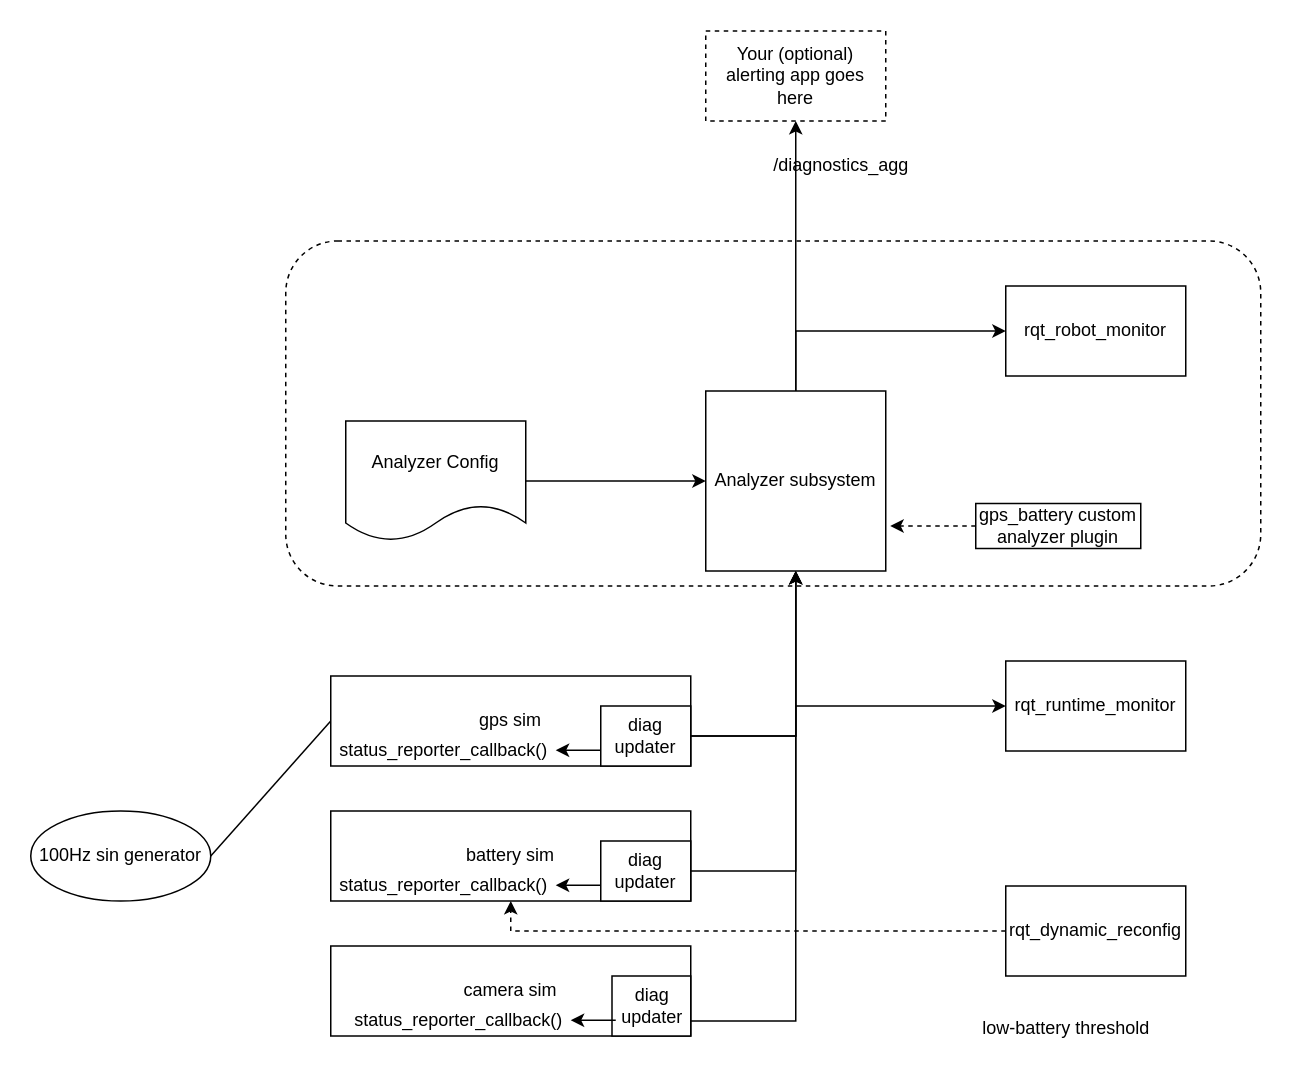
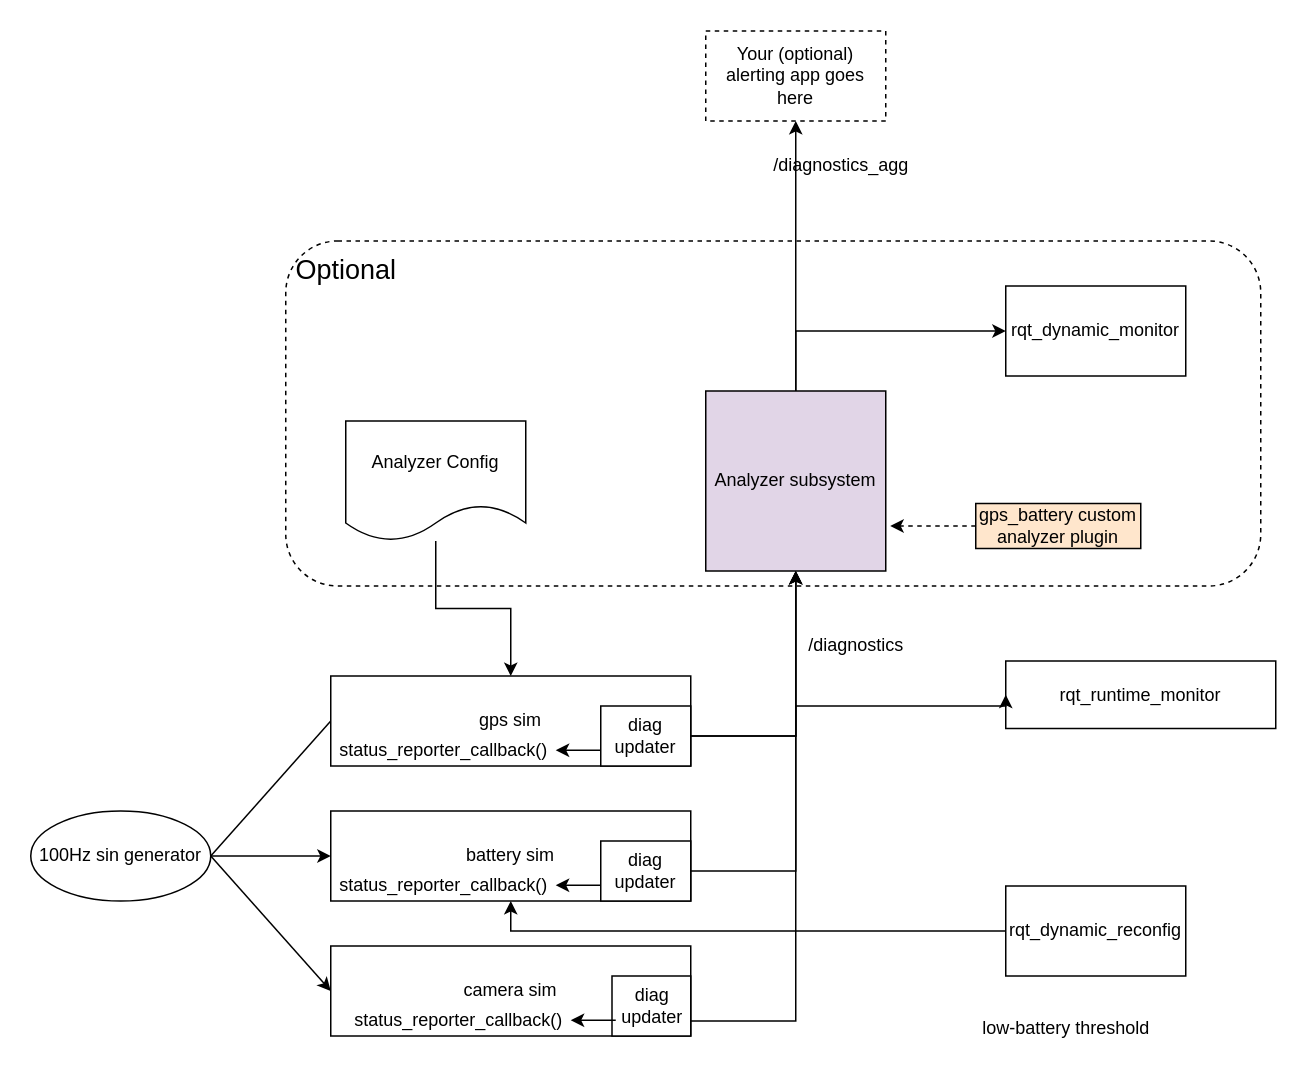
  <mxCell id="0" />
  <mxCell id="1" parent="0" />
  <mxCell id="2" value="" style="rounded=1;whiteSpace=wrap;html=1;dashed=1;" parent="1" vertex="1"><mxGeometry x="190" y="160" width="650" height="230" as="geometry" /></mxCell>
  <mxCell id="3" value="camera sim" style="rounded=0;whiteSpace=wrap;html=1;" parent="1" vertex="1"><mxGeometry x="220" y="630" width="240" height="60" as="geometry" /></mxCell>
+ <mxCell id="4" value="" style="edgeStyle=orthogonalEdgeStyle;rounded=0;orthogonalLoop=1;jettySize=auto;html=1;" parent="1" source="5" target="20" edge="1"><mxGeometry relative="1" as="geometry" /></mxCell>
  <mxCell id="5" value="100Hz sin generator" style="ellipse;whiteSpace=wrap;html=1;" parent="1" vertex="1"><mxGeometry x="20" y="540" width="120" height="60" as="geometry" /></mxCell>
  <mxCell id="6" value="" style="rounded=0;orthogonalLoop=1;jettySize=auto;html=1;exitX=1;exitY=0.5;exitDx=0;exitDy=0;entryX=0;entryY=0.5;entryDx=0;entryDy=0;endArrow=none;" parent="1" source="5" target="14" edge="1"><mxGeometry relative="1" as="geometry" /></mxCell>
+ <mxCell id="7" value="" style="edgeStyle=none;rounded=0;orthogonalLoop=1;jettySize=auto;html=1;exitX=1;exitY=0.5;exitDx=0;exitDy=0;entryX=0;entryY=0.5;entryDx=0;entryDy=0;" parent="1" source="5" target="3" edge="1"><mxGeometry relative="1" as="geometry" /></mxCell>
  <mxCell id="8" style="edgeStyle=orthogonalEdgeStyle;rounded=0;orthogonalLoop=1;jettySize=auto;html=1;exitX=1;exitY=0.75;exitDx=0;exitDy=0;entryX=0.5;entryY=1;entryDx=0;entryDy=0;" parent="1" source="39" target="11" edge="1"><mxGeometry relative="1" as="geometry"><mxPoint x="530" y="240" as="targetPoint" /></mxGeometry></mxCell>
  <mxCell id="9" style="edgeStyle=orthogonalEdgeStyle;rounded=0;orthogonalLoop=1;jettySize=auto;html=1;exitX=1;exitY=0.5;exitDx=0;exitDy=0;entryX=0.5;entryY=1;entryDx=0;entryDy=0;" parent="1" source="21" target="11" edge="1"><mxGeometry relative="1" as="geometry"><mxPoint x="530" y="240" as="targetPoint" /></mxGeometry></mxCell>
  <mxCell id="10" style="edgeStyle=orthogonalEdgeStyle;rounded=0;orthogonalLoop=1;jettySize=auto;html=1;exitX=1;exitY=0.5;exitDx=0;exitDy=0;entryX=0.5;entryY=1;entryDx=0;entryDy=0;" parent="1" source="15" target="11" edge="1"><mxGeometry relative="1" as="geometry" /></mxCell>
- <mxCell id="11" value="Analyzer subsystem" style="rounded=0;whiteSpace=wrap;html=1;" parent="1" vertex="1"><mxGeometry x="470" y="260" width="120" height="120" as="geometry" /></mxCell>
+ <mxCell id="11" value="Analyzer subsystem" style="rounded=0;whiteSpace=wrap;html=1;fillColor=#e1d5e7;" parent="1" vertex="1"><mxGeometry x="470" y="260" width="120" height="120" as="geometry" /></mxCell>
+ <mxCell id="12" value="/diagnostics" style="text;html=1;align=center;verticalAlign=middle;resizable=0;points=[];autosize=1;strokeColor=none;fillColor=none;" parent="1" vertex="1"><mxGeometry x="530" y="420" width="80" height="20" as="geometry" /></mxCell>
  <mxCell id="13" value="" style="group" parent="1" vertex="1" connectable="0"><mxGeometry x="220" y="450" width="240" height="60" as="geometry" /></mxCell>
  <mxCell id="14" value="gps sim" style="rounded=0;whiteSpace=wrap;html=1;" parent="13" vertex="1"><mxGeometry width="240" height="60" as="geometry" /></mxCell>
  <mxCell id="15" value="diag&lt;br&gt;updater" style="rounded=0;whiteSpace=wrap;html=1;" parent="13" vertex="1"><mxGeometry x="180" y="20" width="60" height="40" as="geometry" /></mxCell>
  <mxCell id="16" value="" style="group" parent="13" vertex="1" connectable="0"><mxGeometry y="40" width="180" height="20" as="geometry" /></mxCell>
  <mxCell id="17" value="status_reporter_callback()" style="text;html=1;align=center;verticalAlign=middle;resizable=0;points=[];autosize=1;strokeColor=none;fillColor=none;" parent="16" vertex="1"><mxGeometry width="150" height="20" as="geometry" /></mxCell>
  <mxCell id="18" value="" style="endArrow=classic;html=1;rounded=0;" parent="16" edge="1"><mxGeometry width="50" height="50" relative="1" as="geometry"><mxPoint x="180" y="9.5" as="sourcePoint" /><mxPoint x="150" y="9.5" as="targetPoint" /></mxGeometry></mxCell>
  <mxCell id="19" value="" style="group" parent="1" vertex="1" connectable="0"><mxGeometry x="220" y="540" width="240" height="60" as="geometry" /></mxCell>
  <mxCell id="20" value="battery sim" style="rounded=0;whiteSpace=wrap;html=1;" parent="19" vertex="1"><mxGeometry width="240" height="60" as="geometry" /></mxCell>
  <mxCell id="21" value="diag&lt;br&gt;updater" style="rounded=0;whiteSpace=wrap;html=1;" parent="19" vertex="1"><mxGeometry x="180" y="20" width="60" height="40" as="geometry" /></mxCell>
  <mxCell id="22" value="" style="group" parent="19" vertex="1" connectable="0"><mxGeometry y="40" width="180" height="20" as="geometry" /></mxCell>
  <mxCell id="23" value="status_reporter_callback()" style="text;html=1;align=center;verticalAlign=middle;resizable=0;points=[];autosize=1;strokeColor=none;fillColor=none;" parent="22" vertex="1"><mxGeometry width="150" height="20" as="geometry" /></mxCell>
  <mxCell id="24" value="" style="endArrow=classic;html=1;rounded=0;" parent="22" edge="1"><mxGeometry width="50" height="50" relative="1" as="geometry"><mxPoint x="180" y="9.5" as="sourcePoint" /><mxPoint x="150" y="9.5" as="targetPoint" /></mxGeometry></mxCell>
- <mxCell id="25" value="rqt_runtime_monitor" style="rounded=0;whiteSpace=wrap;html=1;" parent="1" vertex="1"><mxGeometry x="670" y="440" width="120" height="60" as="geometry" /></mxCell>
+ <mxCell id="25" value="rqt_runtime_monitor" style="rounded=0;whiteSpace=wrap;html=1;" parent="1" vertex="1"><mxGeometry x="670" y="440" width="180" height="45" as="geometry" /></mxCell>
  <mxCell id="26" style="edgeStyle=orthogonalEdgeStyle;rounded=0;orthogonalLoop=1;jettySize=auto;html=1;exitX=1;exitY=0.5;exitDx=0;exitDy=0;entryX=0;entryY=0.5;entryDx=0;entryDy=0;" parent="1" source="15" target="25" edge="1"><mxGeometry relative="1" as="geometry"><Array as="points"><mxPoint x="530" y="490" /><mxPoint x="530" y="470" /></Array></mxGeometry></mxCell>
  <mxCell id="27" style="edgeStyle=orthogonalEdgeStyle;rounded=0;orthogonalLoop=1;jettySize=auto;html=1;exitX=0.5;exitY=0;exitDx=0;exitDy=0;" parent="1" source="11" edge="1"><mxGeometry relative="1" as="geometry"><mxPoint x="530" y="80" as="targetPoint" /><mxPoint x="550" y="270" as="sourcePoint" /><Array as="points"><mxPoint x="530" y="80" /></Array></mxGeometry></mxCell>
  <mxCell id="28" style="edgeStyle=orthogonalEdgeStyle;rounded=0;orthogonalLoop=1;jettySize=auto;html=1;exitX=0.5;exitY=0;exitDx=0;exitDy=0;entryX=0;entryY=0.5;entryDx=0;entryDy=0;" parent="1" source="11" target="29" edge="1"><mxGeometry relative="1" as="geometry"><mxPoint x="550" y="270" as="sourcePoint" /></mxGeometry></mxCell>
- <mxCell id="29" value="rqt_robot_monitor" style="rounded=0;whiteSpace=wrap;html=1;" parent="1" vertex="1"><mxGeometry x="670" y="190" width="120" height="60" as="geometry" /></mxCell>
+ <mxCell id="29" value="rqt_dynamic_monitor" style="rounded=0;whiteSpace=wrap;html=1;" parent="1" vertex="1"><mxGeometry x="670" y="190" width="120" height="60" as="geometry" /></mxCell>
  <mxCell id="30" value="/diagnostics_agg" style="text;html=1;align=center;verticalAlign=middle;resizable=0;points=[];autosize=1;strokeColor=none;fillColor=none;" parent="1" vertex="1"><mxGeometry x="505" y="100" width="110" height="20" as="geometry" /></mxCell>
- <mxCell id="31" value="" style="edgeStyle=orthogonalEdgeStyle;rounded=0;orthogonalLoop=1;jettySize=auto;html=1;entryX=0;entryY=0.5;entryDx=0;entryDy=0;" parent="1" source="32" target="11" edge="1"><mxGeometry relative="1" as="geometry"><mxPoint x="430" y="320" as="targetPoint" /></mxGeometry></mxCell>
+ <mxCell id="31" value="" style="edgeStyle=orthogonalEdgeStyle;rounded=0;orthogonalLoop=1;jettySize=auto;html=1;" parent="1" source="32" target="14" edge="1"><mxGeometry relative="1" as="geometry"><mxPoint x="430" y="320" as="targetPoint" /></mxGeometry></mxCell>
  <mxCell id="32" value="Analyzer Config" style="shape=document;whiteSpace=wrap;html=1;boundedLbl=1;" parent="1" vertex="1"><mxGeometry x="230" y="280" width="120" height="80" as="geometry" /></mxCell>
- <mxCell id="33" style="edgeStyle=orthogonalEdgeStyle;rounded=0;orthogonalLoop=1;jettySize=auto;html=1;exitX=0;exitY=0.5;exitDx=0;exitDy=0;entryX=0.5;entryY=1;entryDx=0;entryDy=0;dashed=1;" parent="1" source="34" target="20" edge="1"><mxGeometry relative="1" as="geometry" /></mxCell>
+ <mxCell id="33" style="edgeStyle=orthogonalEdgeStyle;rounded=0;orthogonalLoop=1;jettySize=auto;html=1;exitX=0;exitY=0.5;exitDx=0;exitDy=0;entryX=0.5;entryY=1;entryDx=0;entryDy=0;" parent="1" source="34" target="20" edge="1"><mxGeometry relative="1" as="geometry" /></mxCell>
  <mxCell id="34" value="rqt_dynamic_reconfig" style="rounded=0;whiteSpace=wrap;html=1;" parent="1" vertex="1"><mxGeometry x="670" y="590" width="120" height="60" as="geometry" /></mxCell>
  <mxCell id="35" value="low-battery threshold" style="text;html=1;align=center;verticalAlign=middle;resizable=0;points=[];autosize=1;strokeColor=none;fillColor=none;" parent="1" vertex="1"><mxGeometry x="645" y="675" width="130" height="20" as="geometry" /></mxCell>
  <mxCell id="36" value="" style="edgeStyle=orthogonalEdgeStyle;rounded=0;orthogonalLoop=1;jettySize=auto;html=1;dashed=1;" parent="1" source="37" edge="1"><mxGeometry relative="1" as="geometry"><mxPoint x="593" y="350" as="targetPoint" /></mxGeometry></mxCell>
- <mxCell id="37" value="gps_battery&amp;nbsp;custom&lt;br&gt;analyzer plugin" style="rounded=0;whiteSpace=wrap;html=1;" parent="1" vertex="1"><mxGeometry x="650" y="335" width="110" height="30" as="geometry" /></mxCell>
+ <mxCell id="37" value="gps_battery&amp;nbsp;custom&lt;br&gt;analyzer plugin" style="rounded=0;whiteSpace=wrap;html=1;fillColor=#ffe6cc;" parent="1" vertex="1"><mxGeometry x="650" y="335" width="110" height="30" as="geometry" /></mxCell>
+ <mxCell id="38" value="Optional" style="text;html=1;align=center;verticalAlign=middle;resizable=0;points=[];autosize=1;strokeColor=none;fillColor=none;fontSize=18;" parent="1" vertex="1"><mxGeometry x="190" y="165" width="80" height="30" as="geometry" /></mxCell>
  <mxCell id="39" value="diag&lt;br&gt;updater" style="rounded=0;whiteSpace=wrap;html=1;" parent="1" vertex="1"><mxGeometry x="407.5" y="650" width="52.5" height="40" as="geometry" /></mxCell>
  <mxCell id="40" value="" style="group" parent="1" vertex="1" connectable="0"><mxGeometry x="230" y="670" width="180" height="20" as="geometry" /></mxCell>
  <mxCell id="41" value="status_reporter_callback()" style="text;html=1;align=center;verticalAlign=middle;resizable=0;points=[];autosize=1;strokeColor=none;fillColor=none;" parent="40" vertex="1"><mxGeometry width="150" height="20" as="geometry" /></mxCell>
  <mxCell id="42" value="" style="endArrow=classic;html=1;rounded=0;" parent="40" edge="1"><mxGeometry width="50" height="50" relative="1" as="geometry"><mxPoint x="180" y="9.5" as="sourcePoint" /><mxPoint x="150" y="9.5" as="targetPoint" /></mxGeometry></mxCell>
  <mxCell id="43" value="Your (optional) alerting app goes here" style="rounded=0;whiteSpace=wrap;html=1;dashed=1;" vertex="1" parent="1"><mxGeometry x="470" y="20" width="120" height="60" as="geometry" /></mxCell>
